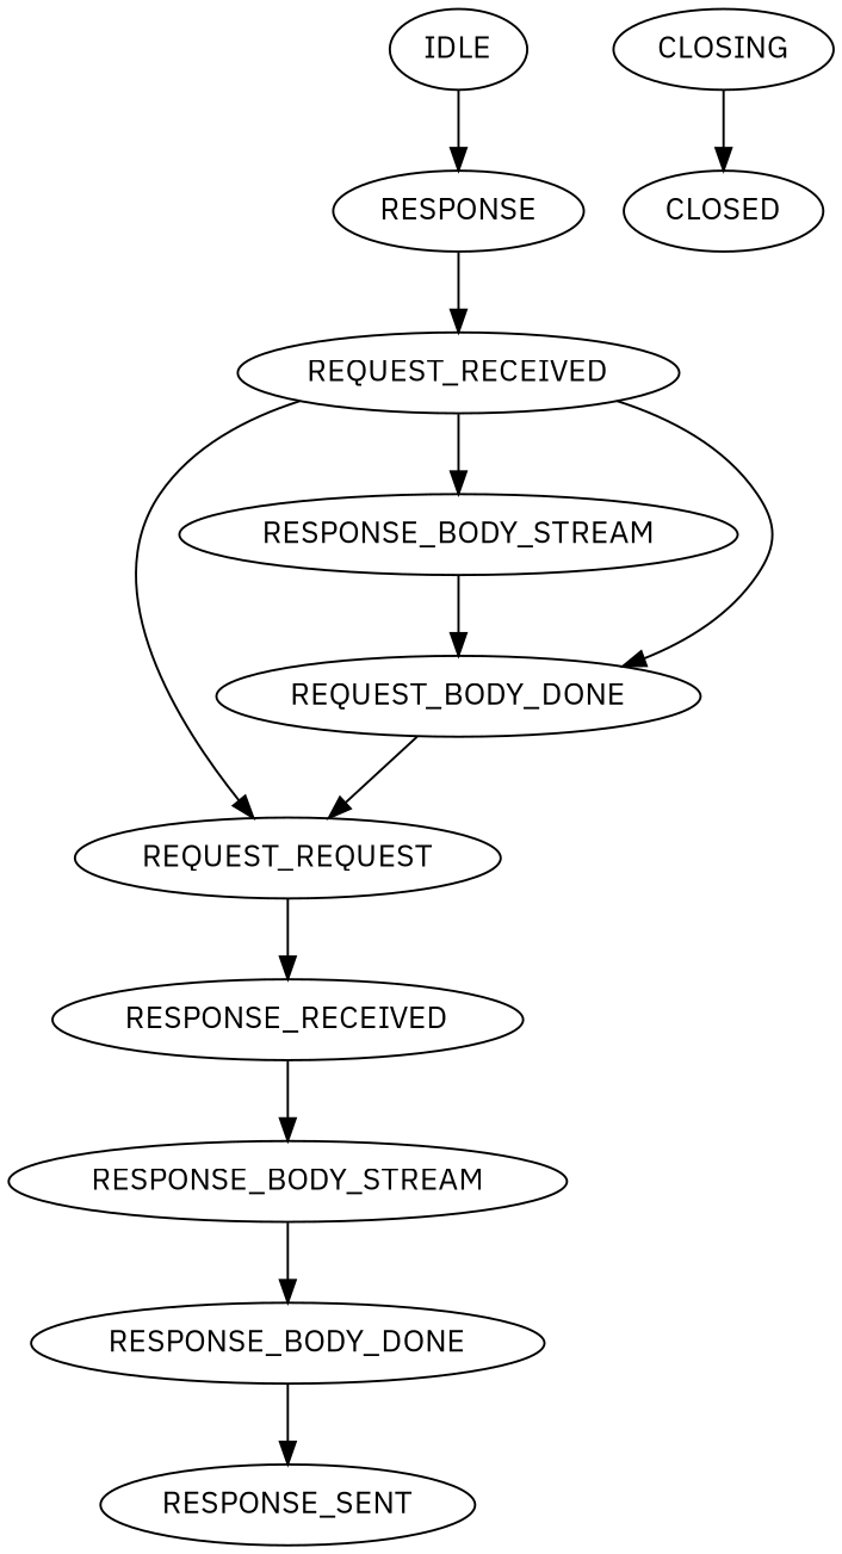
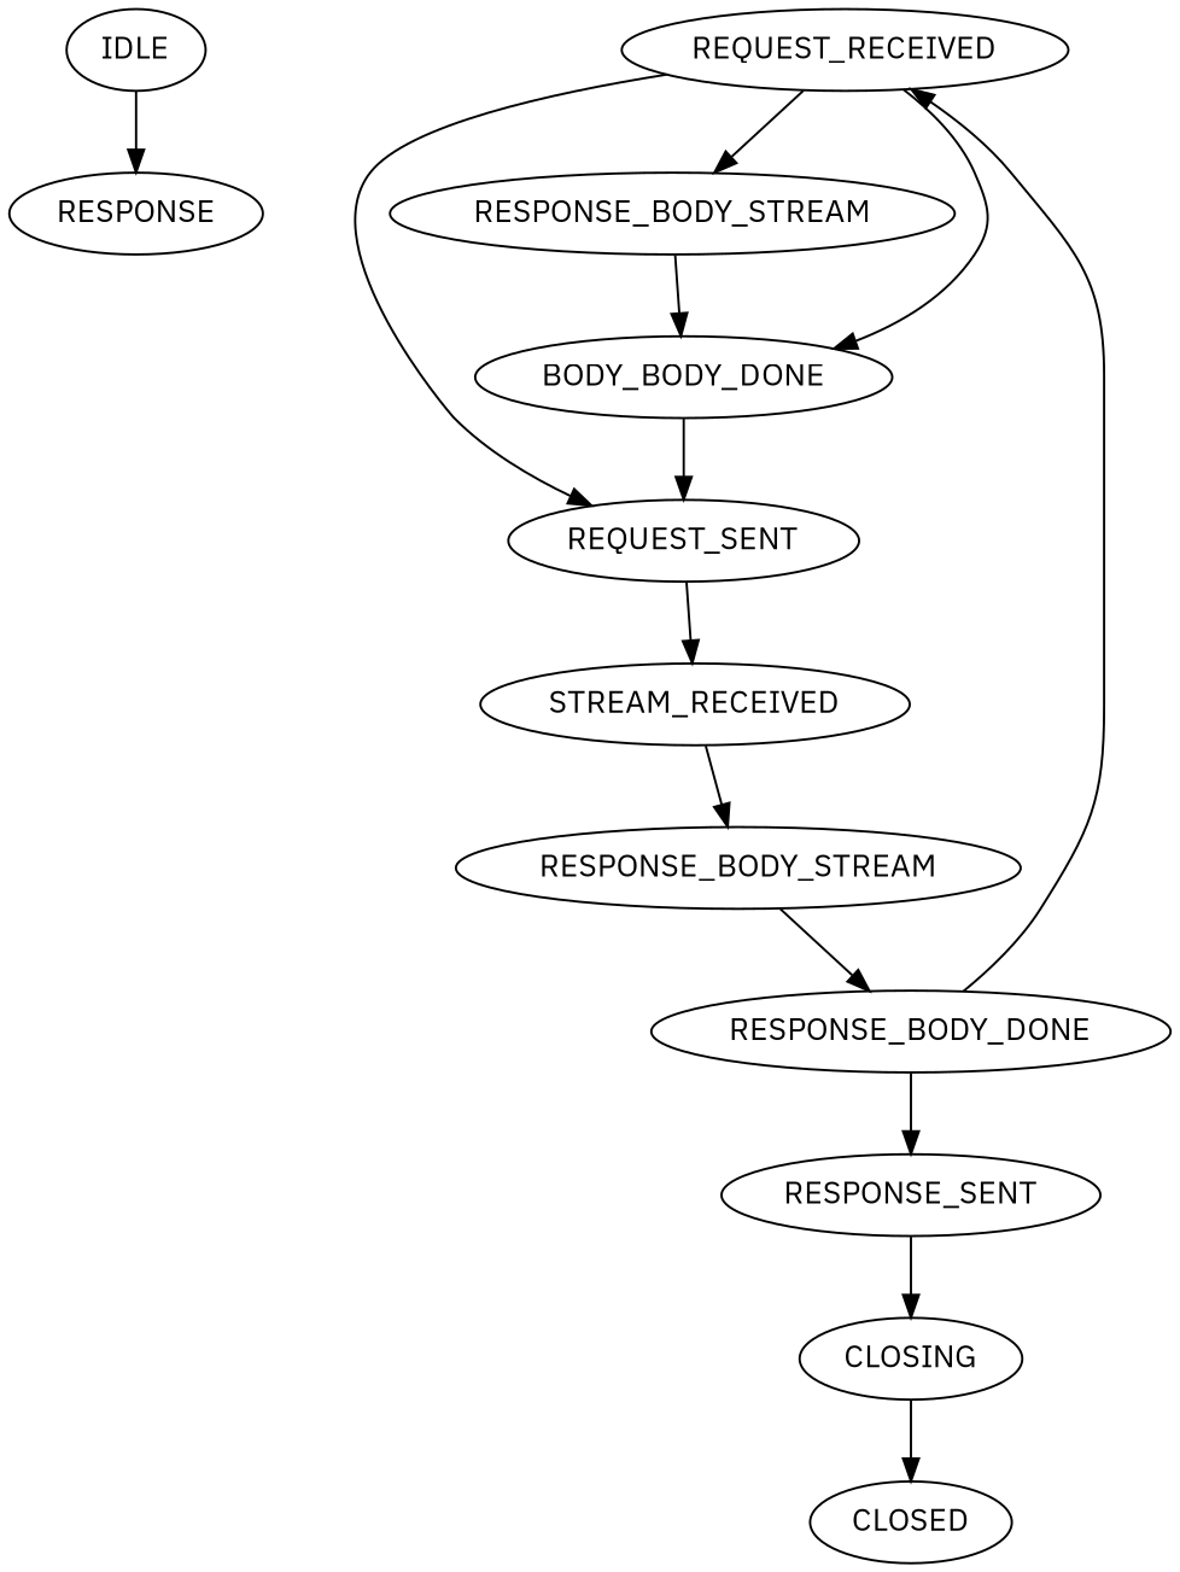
  digraph {
    fontname="IBM Plex Sans"
    node [fontname="IBM Plex Sans"]
    edge [fontname="IBM Plex Sans"]
    n1 [label=IDLE]
    n2 [label=RESPONSE]
    n3 [label=REQUEST_RECEIVED]
-   n4 [label=REQUEST_REQUEST]
+   n4 [label=REQUEST_SENT]
    n5 [label=RESPONSE_BODY_STREAM]
-   n6 [label=REQUEST_BODY_DONE]
-   n7 [label=RESPONSE_RECEIVED]
+   n6 [label=BODY_BODY_DONE]
+   n7 [label=STREAM_RECEIVED]
    n8 [label=RESPONSE_BODY_STREAM]
    n9 [label=RESPONSE_SENT]
    n10 [label=CLOSING]
    n11 [label=RESPONSE_BODY_DONE]
    n12 [label=CLOSED]
    n1 -> n2
-   n2 -> n3
+   n11 -> n3
    n3 -> n4
    n3 -> n5
    n3 -> n6
    n4 -> n7
    n5 -> n6
    n6 -> n4
    n7 -> n8
    n8 -> n11
+   n9 -> n10
    n10 -> n12
    n11 -> n9
  }
